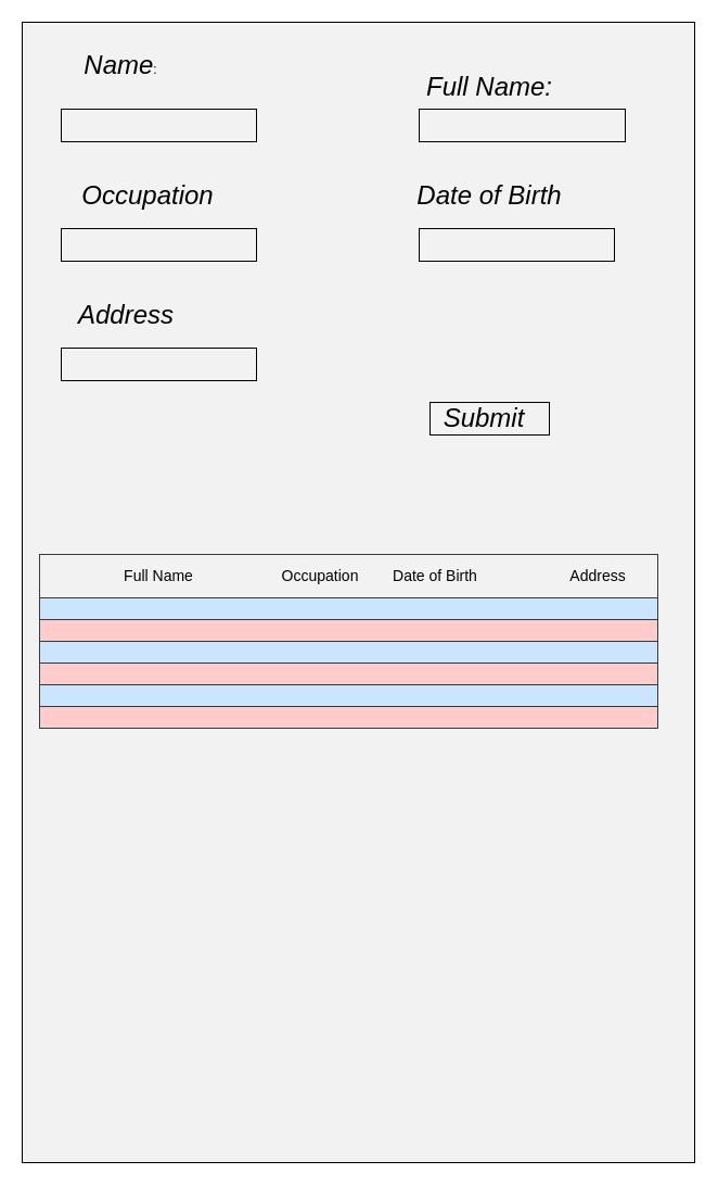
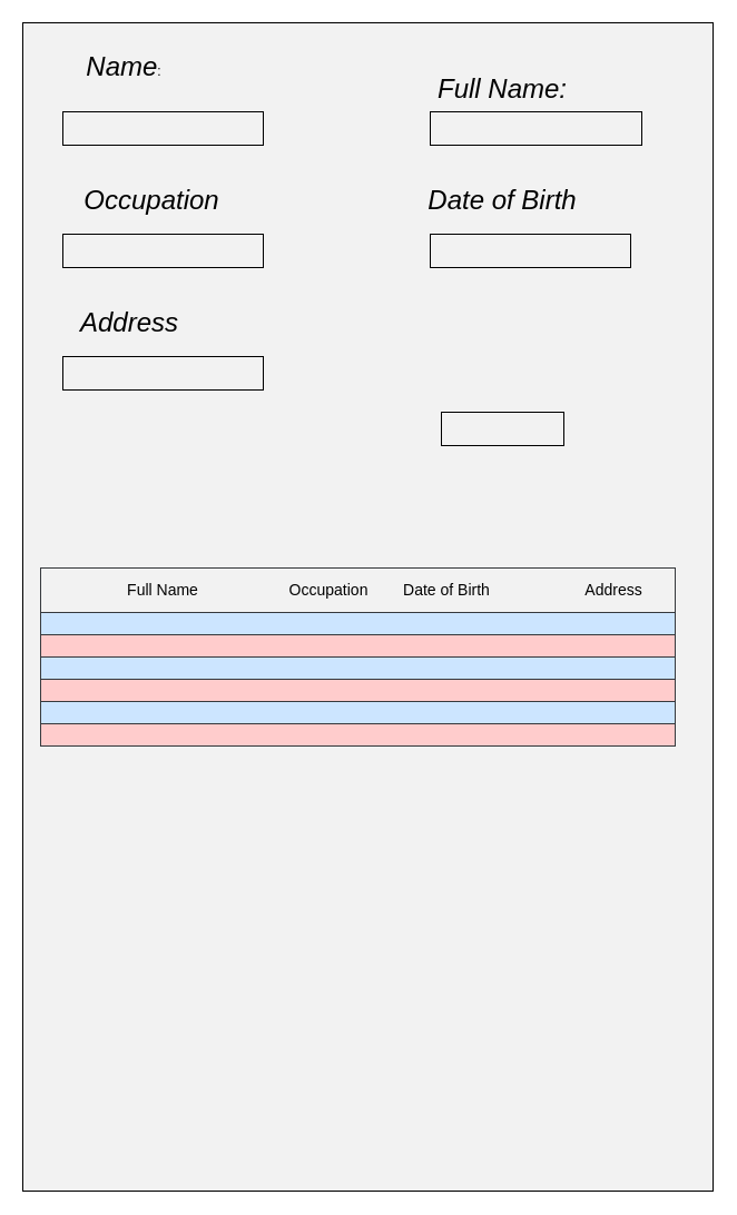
  <mxCell id="0" />
  <mxCell id="1" parent="0" />
  <mxCell id="2" value="" style="rounded=0;whiteSpace=wrap;html=1;fillColor=#F2F2F2;" vertex="1" parent="1"><mxGeometry x="20" y="20" width="620" height="1050" as="geometry" /></mxCell>
  <mxCell id="3" value="&lt;font style=&quot;font-size: 24px&quot;&gt;&lt;i&gt;Name&lt;/i&gt;&lt;/font&gt;:" style="text;html=1;strokeColor=none;fillColor=none;align=center;verticalAlign=middle;whiteSpace=wrap;rounded=0;" vertex="1" parent="1"><mxGeometry x="91" y="50" width="40" height="20" as="geometry" /></mxCell>
  <mxCell id="4" value="&lt;span style=&quot;font-size: 24px&quot;&gt;&lt;i&gt;Full Name:&lt;/i&gt;&lt;/span&gt;" style="text;html=1;strokeColor=none;fillColor=none;align=center;verticalAlign=middle;whiteSpace=wrap;rounded=0;" vertex="1" parent="1"><mxGeometry x="386" y="70" width="130" height="20" as="geometry" /></mxCell>
  <mxCell id="5" value="" style="rounded=0;whiteSpace=wrap;html=1;fillColor=none;" vertex="1" parent="1"><mxGeometry x="56" y="100" width="180" height="30" as="geometry" /></mxCell>
  <mxCell id="6" value="" style="rounded=0;whiteSpace=wrap;html=1;fillColor=none;" vertex="1" parent="1"><mxGeometry x="386" y="100" width="190" height="30" as="geometry" /></mxCell>
  <mxCell id="7" value="&lt;span style=&quot;font-size: 24px&quot;&gt;&lt;i&gt;Date of Birth&lt;/i&gt;&lt;/span&gt;" style="text;html=1;strokeColor=none;fillColor=none;align=center;verticalAlign=middle;whiteSpace=wrap;rounded=0;" vertex="1" parent="1"><mxGeometry x="371" y="170" width="160" height="20" as="geometry" /></mxCell>
  <mxCell id="8" value="" style="rounded=0;whiteSpace=wrap;html=1;fillColor=none;" vertex="1" parent="1"><mxGeometry x="386" y="210" width="180" height="30" as="geometry" /></mxCell>
  <mxCell id="9" value="&lt;span style=&quot;font-size: 24px&quot;&gt;&lt;i&gt;Occupation&lt;/i&gt;&lt;/span&gt;" style="text;html=1;strokeColor=none;fillColor=none;align=center;verticalAlign=middle;whiteSpace=wrap;rounded=0;" vertex="1" parent="1"><mxGeometry x="56" y="170" width="160" height="20" as="geometry" /></mxCell>
  <mxCell id="10" value="" style="rounded=0;whiteSpace=wrap;html=1;fillColor=none;" vertex="1" parent="1"><mxGeometry x="56" y="210" width="180" height="30" as="geometry" /></mxCell>
  <mxCell id="11" value="&lt;span style=&quot;font-size: 24px&quot;&gt;&lt;i&gt;Address&lt;/i&gt;&lt;/span&gt;" style="text;html=1;strokeColor=none;fillColor=none;align=center;verticalAlign=middle;whiteSpace=wrap;rounded=0;" vertex="1" parent="1"><mxGeometry x="36" y="280" width="160" height="20" as="geometry" /></mxCell>
  <mxCell id="12" value="" style="rounded=0;whiteSpace=wrap;html=1;fillColor=none;" vertex="1" parent="1"><mxGeometry x="56" y="320" width="180" height="30" as="geometry" /></mxCell>
  <mxCell id="13" value="" style="rounded=0;whiteSpace=wrap;html=1;fillColor=none;" vertex="1" parent="1"><mxGeometry x="396" y="370" width="110" height="30" as="geometry" /></mxCell>
- <mxCell id="14" value="&lt;span style=&quot;font-size: 24px&quot;&gt;&lt;i&gt;Submit&lt;/i&gt;&lt;/span&gt;" style="text;html=1;strokeColor=none;fillColor=none;align=center;verticalAlign=middle;whiteSpace=wrap;rounded=0;" vertex="1" parent="1"><mxGeometry x="396" y="375" width="100" height="20" as="geometry" /></mxCell>
  <mxCell id="15" value="&lt;font style=&quot;font-size: 14px&quot;&gt;Full Name&lt;/font&gt;" style="text;html=1;strokeColor=none;fillColor=none;align=center;verticalAlign=middle;whiteSpace=wrap;rounded=0;" vertex="1" parent="1"><mxGeometry x="111" y="520" width="70" height="20" as="geometry" /></mxCell>
  <mxCell id="16" value="&lt;font style=&quot;font-size: 14px&quot;&gt;Occupation&lt;/font&gt;" style="text;html=1;strokeColor=none;fillColor=none;align=center;verticalAlign=middle;whiteSpace=wrap;rounded=0;" vertex="1" parent="1"><mxGeometry x="260" y="520" width="70" height="20" as="geometry" /></mxCell>
  <mxCell id="17" value="&lt;font style=&quot;font-size: 14px&quot;&gt;Date of Birth&lt;/font&gt;" style="text;html=1;strokeColor=none;fillColor=none;align=center;verticalAlign=middle;whiteSpace=wrap;rounded=0;" vertex="1" parent="1"><mxGeometry x="356" y="520" width="90" height="20" as="geometry" /></mxCell>
  <mxCell id="18" value="&lt;font style=&quot;font-size: 14px&quot;&gt;Address&lt;/font&gt;" style="text;html=1;strokeColor=none;fillColor=none;align=center;verticalAlign=middle;whiteSpace=wrap;rounded=0;" vertex="1" parent="1"><mxGeometry x="506" y="520" width="90" height="20" as="geometry" /></mxCell>
  <mxCell id="19" value="" style="rounded=0;whiteSpace=wrap;html=1;strokeColor=#36393d;fillColor=none;" vertex="1" parent="1"><mxGeometry x="36" y="510" width="570" height="40" as="geometry" /></mxCell>
  <mxCell id="20" value="" style="rounded=0;whiteSpace=wrap;html=1;fillColor=#cce5ff;strokeColor=#36393d;" vertex="1" parent="1"><mxGeometry x="36" y="550" width="570" height="20" as="geometry" /></mxCell>
  <mxCell id="21" value="" style="rounded=0;whiteSpace=wrap;html=1;fillColor=#ffcccc;strokeColor=#36393d;" vertex="1" parent="1"><mxGeometry x="36" y="570" width="570" height="20" as="geometry" /></mxCell>
  <mxCell id="22" value="" style="rounded=0;whiteSpace=wrap;html=1;fillColor=#cce5ff;strokeColor=#36393d;" vertex="1" parent="1"><mxGeometry x="36" y="590" width="570" height="20" as="geometry" /></mxCell>
  <mxCell id="23" value="" style="rounded=0;whiteSpace=wrap;html=1;fillColor=#ffcccc;strokeColor=#36393d;" vertex="1" parent="1"><mxGeometry x="36" y="610" width="570" height="20" as="geometry" /></mxCell>
  <mxCell id="24" value="" style="rounded=0;whiteSpace=wrap;html=1;fillColor=#ffcccc;strokeColor=#36393d;" vertex="1" parent="1"><mxGeometry x="36" y="650" width="570" height="20" as="geometry" /></mxCell>
  <mxCell id="25" value="" style="rounded=0;whiteSpace=wrap;html=1;fillColor=#cce5ff;strokeColor=#36393d;" vertex="1" parent="1"><mxGeometry x="36" y="630" width="570" height="20" as="geometry" /></mxCell>
